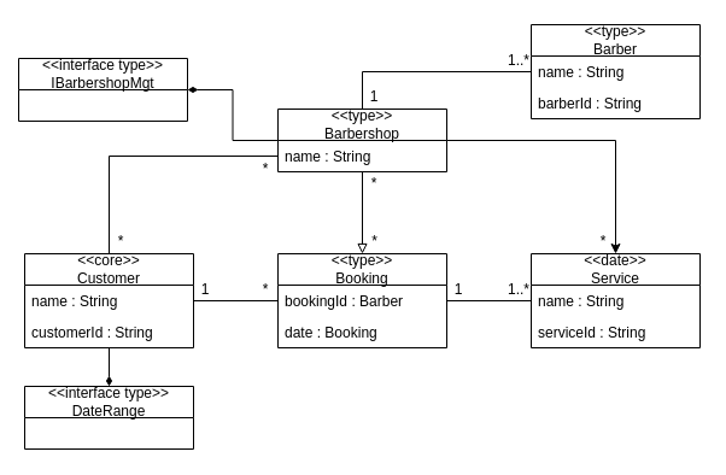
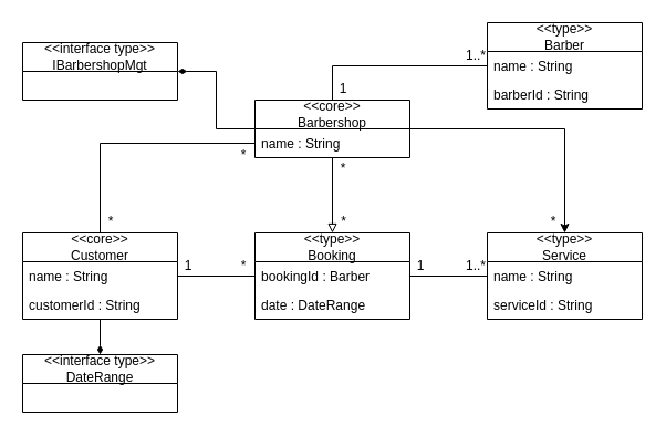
  <mxCell id="0" />
  <mxCell id="1" parent="0" />
  <mxCell id="2" style="edgeStyle=orthogonalEdgeStyle;rounded=0;orthogonalLoop=1;jettySize=auto;html=1;endArrow=none;endFill=0;" edge="1" parent="1" source="6" target="9"><mxGeometry relative="1" as="geometry" /></mxCell>
  <mxCell id="3" style="edgeStyle=orthogonalEdgeStyle;rounded=0;orthogonalLoop=1;jettySize=auto;html=1;endArrow=block;endFill=0;" edge="1" parent="1" source="6" target="13"><mxGeometry relative="1" as="geometry" /></mxCell>
  <mxCell id="4" style="edgeStyle=orthogonalEdgeStyle;rounded=0;orthogonalLoop=1;jettySize=auto;html=1;" edge="1" parent="1" source="6" target="16"><mxGeometry relative="1" as="geometry" /></mxCell>
  <mxCell id="5" style="edgeStyle=orthogonalEdgeStyle;rounded=0;orthogonalLoop=1;jettySize=auto;html=1;endArrow=diamondThin;endFill=1;" edge="1" parent="1" source="6" target="35"><mxGeometry relative="1" as="geometry" /></mxCell>
- <mxCell id="6" value="&amp;lt;&amp;lt;type&amp;gt;&amp;gt;&lt;br&gt;Barbershop" style="swimlane;fontStyle=0;childLayout=stackLayout;horizontal=1;startSize=26;fillColor=none;horizontalStack=0;resizeParent=1;resizeParentMax=0;resizeLast=0;collapsible=1;marginBottom=0;whiteSpace=wrap;html=1;" vertex="1" parent="1"><mxGeometry x="230" y="90" width="140" height="52" as="geometry"><mxRectangle x="290" y="490" width="100" height="40" as="alternateBounds" /></mxGeometry></mxCell>
+ <mxCell id="6" value="&amp;lt;&amp;lt;core&amp;gt;&amp;gt;&lt;br&gt;Barbershop" style="swimlane;fontStyle=0;childLayout=stackLayout;horizontal=1;startSize=26;fillColor=none;horizontalStack=0;resizeParent=1;resizeParentMax=0;resizeLast=0;collapsible=1;marginBottom=0;whiteSpace=wrap;html=1;" vertex="1" parent="1"><mxGeometry x="230" y="90" width="140" height="52" as="geometry"><mxRectangle x="290" y="490" width="100" height="40" as="alternateBounds" /></mxGeometry></mxCell>
  <mxCell id="7" value="name : String" style="text;strokeColor=none;fillColor=none;align=left;verticalAlign=top;spacingLeft=4;spacingRight=4;overflow=hidden;rotatable=0;points=[[0,0.5],[1,0.5]];portConstraint=eastwest;whiteSpace=wrap;html=1;" vertex="1" parent="6"><mxGeometry y="26" width="140" height="26" as="geometry" /></mxCell>
  <mxCell id="8" value="&amp;lt;&amp;lt;type&amp;gt;&amp;gt;&lt;br&gt;Barber" style="swimlane;fontStyle=0;childLayout=stackLayout;horizontal=1;startSize=26;fillColor=none;horizontalStack=0;resizeParent=1;resizeParentMax=0;resizeLast=0;collapsible=1;marginBottom=0;whiteSpace=wrap;html=1;" vertex="1" parent="1"><mxGeometry x="440" y="20" width="140" height="78" as="geometry"><mxRectangle x="290" y="490" width="100" height="40" as="alternateBounds" /></mxGeometry></mxCell>
  <mxCell id="9" value="name : String" style="text;strokeColor=none;fillColor=none;align=left;verticalAlign=top;spacingLeft=4;spacingRight=4;overflow=hidden;rotatable=0;points=[[0,0.5],[1,0.5]];portConstraint=eastwest;whiteSpace=wrap;html=1;" vertex="1" parent="8"><mxGeometry y="26" width="140" height="26" as="geometry" /></mxCell>
  <mxCell id="10" value="barberId : String" style="text;strokeColor=none;fillColor=none;align=left;verticalAlign=top;spacingLeft=4;spacingRight=4;overflow=hidden;rotatable=0;points=[[0,0.5],[1,0.5]];portConstraint=eastwest;whiteSpace=wrap;html=1;" vertex="1" parent="8"><mxGeometry y="52" width="140" height="26" as="geometry" /></mxCell>
  <mxCell id="11" style="edgeStyle=orthogonalEdgeStyle;rounded=0;orthogonalLoop=1;jettySize=auto;html=1;endArrow=none;endFill=0;" edge="1" parent="1" source="13" target="17"><mxGeometry relative="1" as="geometry" /></mxCell>
  <mxCell id="12" style="edgeStyle=orthogonalEdgeStyle;rounded=0;orthogonalLoop=1;jettySize=auto;html=1;entryX=1;entryY=0.5;entryDx=0;entryDy=0;endArrow=none;endFill=0;" edge="1" parent="1" source="13" target="21"><mxGeometry relative="1" as="geometry" /></mxCell>
  <mxCell id="13" value="&amp;lt;&amp;lt;type&amp;gt;&amp;gt;&lt;br&gt;Booking" style="swimlane;fontStyle=0;childLayout=stackLayout;horizontal=1;startSize=26;fillColor=none;horizontalStack=0;resizeParent=1;resizeParentMax=0;resizeLast=0;collapsible=1;marginBottom=0;whiteSpace=wrap;html=1;" vertex="1" parent="1"><mxGeometry x="230" y="210" width="140" height="78" as="geometry"><mxRectangle x="290" y="490" width="100" height="40" as="alternateBounds" /></mxGeometry></mxCell>
  <mxCell id="14" value="bookingId : Barber" style="text;strokeColor=none;fillColor=none;align=left;verticalAlign=top;spacingLeft=4;spacingRight=4;overflow=hidden;rotatable=0;points=[[0,0.5],[1,0.5]];portConstraint=eastwest;whiteSpace=wrap;html=1;" vertex="1" parent="13"><mxGeometry y="26" width="140" height="26" as="geometry" /></mxCell>
- <mxCell id="15" value="date : Booking" style="text;strokeColor=none;fillColor=none;align=left;verticalAlign=top;spacingLeft=4;spacingRight=4;overflow=hidden;rotatable=0;points=[[0,0.5],[1,0.5]];portConstraint=eastwest;whiteSpace=wrap;html=1;" vertex="1" parent="13"><mxGeometry y="52" width="140" height="26" as="geometry" /></mxCell>
- <mxCell id="16" value="&amp;lt;&amp;lt;date&amp;gt;&amp;gt;&lt;br&gt;Service" style="swimlane;fontStyle=0;childLayout=stackLayout;horizontal=1;startSize=26;fillColor=none;horizontalStack=0;resizeParent=1;resizeParentMax=0;resizeLast=0;collapsible=1;marginBottom=0;whiteSpace=wrap;html=1;" vertex="1" parent="1"><mxGeometry x="440" y="210" width="140" height="78" as="geometry"><mxRectangle x="290" y="490" width="100" height="40" as="alternateBounds" /></mxGeometry></mxCell>
+ <mxCell id="15" value="date : DateRange" style="text;strokeColor=none;fillColor=none;align=left;verticalAlign=top;spacingLeft=4;spacingRight=4;overflow=hidden;rotatable=0;points=[[0,0.5],[1,0.5]];portConstraint=eastwest;whiteSpace=wrap;html=1;" vertex="1" parent="13"><mxGeometry y="52" width="140" height="26" as="geometry" /></mxCell>
+ <mxCell id="16" value="&amp;lt;&amp;lt;type&amp;gt;&amp;gt;&lt;br&gt;Service" style="swimlane;fontStyle=0;childLayout=stackLayout;horizontal=1;startSize=26;fillColor=none;horizontalStack=0;resizeParent=1;resizeParentMax=0;resizeLast=0;collapsible=1;marginBottom=0;whiteSpace=wrap;html=1;" vertex="1" parent="1"><mxGeometry x="440" y="210" width="140" height="78" as="geometry"><mxRectangle x="290" y="490" width="100" height="40" as="alternateBounds" /></mxGeometry></mxCell>
  <mxCell id="17" value="name : String" style="text;strokeColor=none;fillColor=none;align=left;verticalAlign=top;spacingLeft=4;spacingRight=4;overflow=hidden;rotatable=0;points=[[0,0.5],[1,0.5]];portConstraint=eastwest;whiteSpace=wrap;html=1;" vertex="1" parent="16"><mxGeometry y="26" width="140" height="26" as="geometry" /></mxCell>
  <mxCell id="18" value="serviceId : String" style="text;strokeColor=none;fillColor=none;align=left;verticalAlign=top;spacingLeft=4;spacingRight=4;overflow=hidden;rotatable=0;points=[[0,0.5],[1,0.5]];portConstraint=eastwest;whiteSpace=wrap;html=1;" vertex="1" parent="16"><mxGeometry y="52" width="140" height="26" as="geometry" /></mxCell>
  <mxCell id="19" style="edgeStyle=orthogonalEdgeStyle;rounded=0;orthogonalLoop=1;jettySize=auto;html=1;entryX=0.5;entryY=0;entryDx=0;entryDy=0;endArrow=diamondThin;endFill=1;" edge="1" parent="1" source="20" target="36"><mxGeometry relative="1" as="geometry" /></mxCell>
  <mxCell id="20" value="&amp;lt;&amp;lt;core&amp;gt;&amp;gt;&lt;br&gt;Customer" style="swimlane;fontStyle=0;childLayout=stackLayout;horizontal=1;startSize=26;fillColor=none;horizontalStack=0;resizeParent=1;resizeParentMax=0;resizeLast=0;collapsible=1;marginBottom=0;whiteSpace=wrap;html=1;" vertex="1" parent="1"><mxGeometry x="20" y="210" width="140" height="78" as="geometry"><mxRectangle x="290" y="490" width="100" height="40" as="alternateBounds" /></mxGeometry></mxCell>
  <mxCell id="21" value="name : String" style="text;strokeColor=none;fillColor=none;align=left;verticalAlign=top;spacingLeft=4;spacingRight=4;overflow=hidden;rotatable=0;points=[[0,0.5],[1,0.5]];portConstraint=eastwest;whiteSpace=wrap;html=1;" vertex="1" parent="20"><mxGeometry y="26" width="140" height="26" as="geometry" /></mxCell>
  <mxCell id="22" value="customerId : String" style="text;strokeColor=none;fillColor=none;align=left;verticalAlign=top;spacingLeft=4;spacingRight=4;overflow=hidden;rotatable=0;points=[[0,0.5],[1,0.5]];portConstraint=eastwest;whiteSpace=wrap;html=1;" vertex="1" parent="20"><mxGeometry y="52" width="140" height="26" as="geometry" /></mxCell>
  <mxCell id="23" style="edgeStyle=orthogonalEdgeStyle;rounded=0;orthogonalLoop=1;jettySize=auto;html=1;endArrow=none;endFill=0;" edge="1" parent="1" source="7" target="20"><mxGeometry relative="1" as="geometry" /></mxCell>
  <mxCell id="24" value="1" style="text;html=1;strokeColor=none;fillColor=none;align=center;verticalAlign=middle;whiteSpace=wrap;rounded=0;" vertex="1" parent="1"><mxGeometry x="370" y="230" width="20" height="20" as="geometry" /></mxCell>
  <mxCell id="25" value="1..*" style="text;html=1;strokeColor=none;fillColor=none;align=center;verticalAlign=middle;whiteSpace=wrap;rounded=0;" vertex="1" parent="1"><mxGeometry x="420" y="230" width="20" height="20" as="geometry" /></mxCell>
  <mxCell id="26" value="*" style="text;html=1;strokeColor=none;fillColor=none;align=center;verticalAlign=middle;whiteSpace=wrap;rounded=0;" vertex="1" parent="1"><mxGeometry x="490" y="190" width="20" height="20" as="geometry" /></mxCell>
  <mxCell id="27" value="1..*" style="text;html=1;strokeColor=none;fillColor=none;align=center;verticalAlign=middle;whiteSpace=wrap;rounded=0;" vertex="1" parent="1"><mxGeometry x="420" y="40" width="20" height="20" as="geometry" /></mxCell>
  <mxCell id="28" value="1" style="text;html=1;strokeColor=none;fillColor=none;align=center;verticalAlign=middle;whiteSpace=wrap;rounded=0;" vertex="1" parent="1"><mxGeometry x="300" y="70" width="20" height="20" as="geometry" /></mxCell>
  <mxCell id="29" value="*" style="text;html=1;strokeColor=none;fillColor=none;align=center;verticalAlign=middle;whiteSpace=wrap;rounded=0;" vertex="1" parent="1"><mxGeometry x="300" y="142" width="20" height="20" as="geometry" /></mxCell>
  <mxCell id="30" value="*" style="text;html=1;strokeColor=none;fillColor=none;align=center;verticalAlign=middle;whiteSpace=wrap;rounded=0;" vertex="1" parent="1"><mxGeometry x="297.5" y="190" width="25" height="20" as="geometry" /></mxCell>
  <mxCell id="31" value="*" style="text;html=1;strokeColor=none;fillColor=none;align=center;verticalAlign=middle;whiteSpace=wrap;rounded=0;" vertex="1" parent="1"><mxGeometry x="210" y="230" width="20" height="20" as="geometry" /></mxCell>
  <mxCell id="32" value="*" style="text;html=1;strokeColor=none;fillColor=none;align=center;verticalAlign=middle;whiteSpace=wrap;rounded=0;" vertex="1" parent="1"><mxGeometry x="90" y="190" width="20" height="20" as="geometry" /></mxCell>
  <mxCell id="33" value="*" style="text;html=1;strokeColor=none;fillColor=none;align=center;verticalAlign=middle;whiteSpace=wrap;rounded=0;" vertex="1" parent="1"><mxGeometry x="210" y="130" width="20" height="20" as="geometry" /></mxCell>
  <mxCell id="34" value="1" style="text;html=1;strokeColor=none;fillColor=none;align=center;verticalAlign=middle;whiteSpace=wrap;rounded=0;" vertex="1" parent="1"><mxGeometry x="160" y="230" width="20" height="20" as="geometry" /></mxCell>
- <mxCell id="35" value="&amp;lt;&amp;lt;interface type&amp;gt;&amp;gt;&lt;br&gt;IBarbershopMgt" style="swimlane;fontStyle=0;childLayout=stackLayout;horizontal=1;startSize=26;fillColor=none;horizontalStack=0;resizeParent=1;resizeParentMax=0;resizeLast=0;collapsible=1;marginBottom=0;whiteSpace=wrap;html=1;" vertex="1" parent="1"><mxGeometry x="15" y="48" width="140" height="52" as="geometry"><mxRectangle x="290" y="490" width="100" height="40" as="alternateBounds" /></mxGeometry></mxCell>
+ <mxCell id="35" value="&amp;lt;&amp;lt;interface type&amp;gt;&amp;gt;&lt;br&gt;IBarbershopMgt" style="swimlane;fontStyle=0;childLayout=stackLayout;horizontal=1;startSize=26;fillColor=none;horizontalStack=0;resizeParent=1;resizeParentMax=0;resizeLast=0;collapsible=1;marginBottom=0;whiteSpace=wrap;html=1;" vertex="1" parent="1"><mxGeometry x="20" y="38" width="140" height="52" as="geometry"><mxRectangle x="290" y="490" width="100" height="40" as="alternateBounds" /></mxGeometry></mxCell>
  <mxCell id="36" value="&amp;lt;&amp;lt;interface type&amp;gt;&amp;gt;&lt;br&gt;DateRange" style="swimlane;fontStyle=0;childLayout=stackLayout;horizontal=1;startSize=26;fillColor=none;horizontalStack=0;resizeParent=1;resizeParentMax=0;resizeLast=0;collapsible=1;marginBottom=0;whiteSpace=wrap;html=1;" vertex="1" parent="1"><mxGeometry x="20" y="320" width="140" height="52" as="geometry"><mxRectangle x="290" y="490" width="100" height="40" as="alternateBounds" /></mxGeometry></mxCell>
